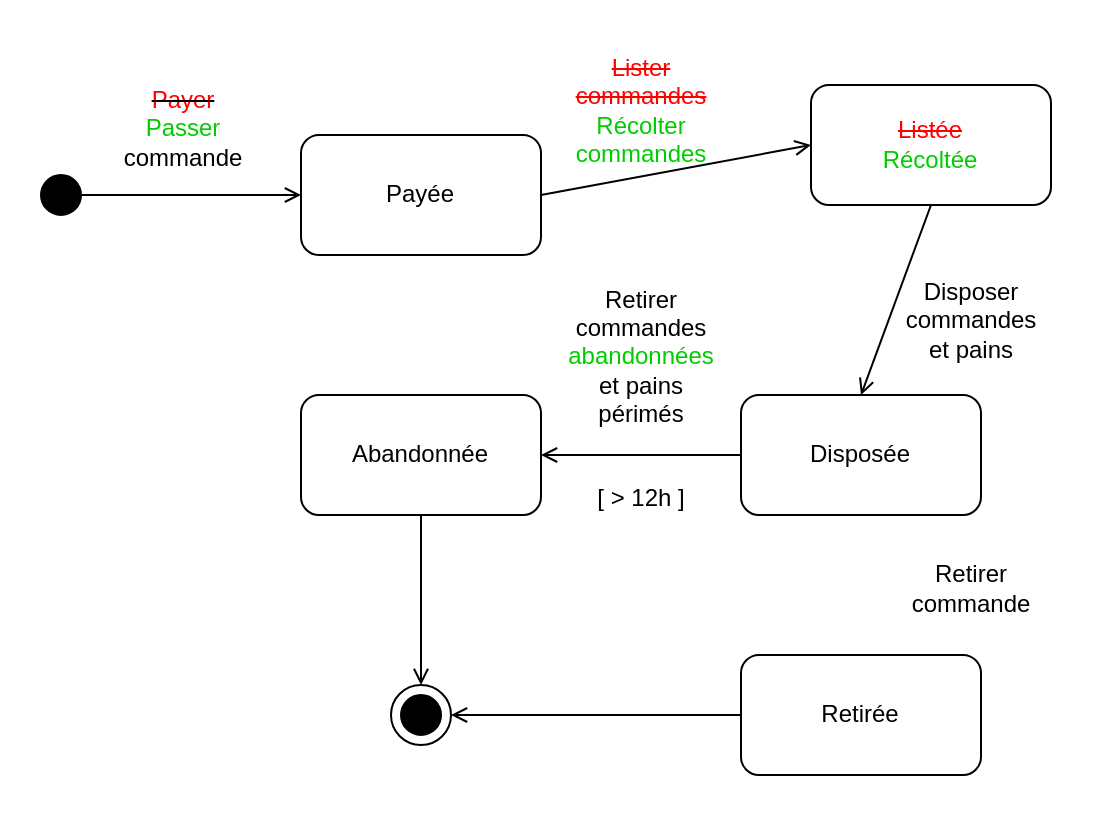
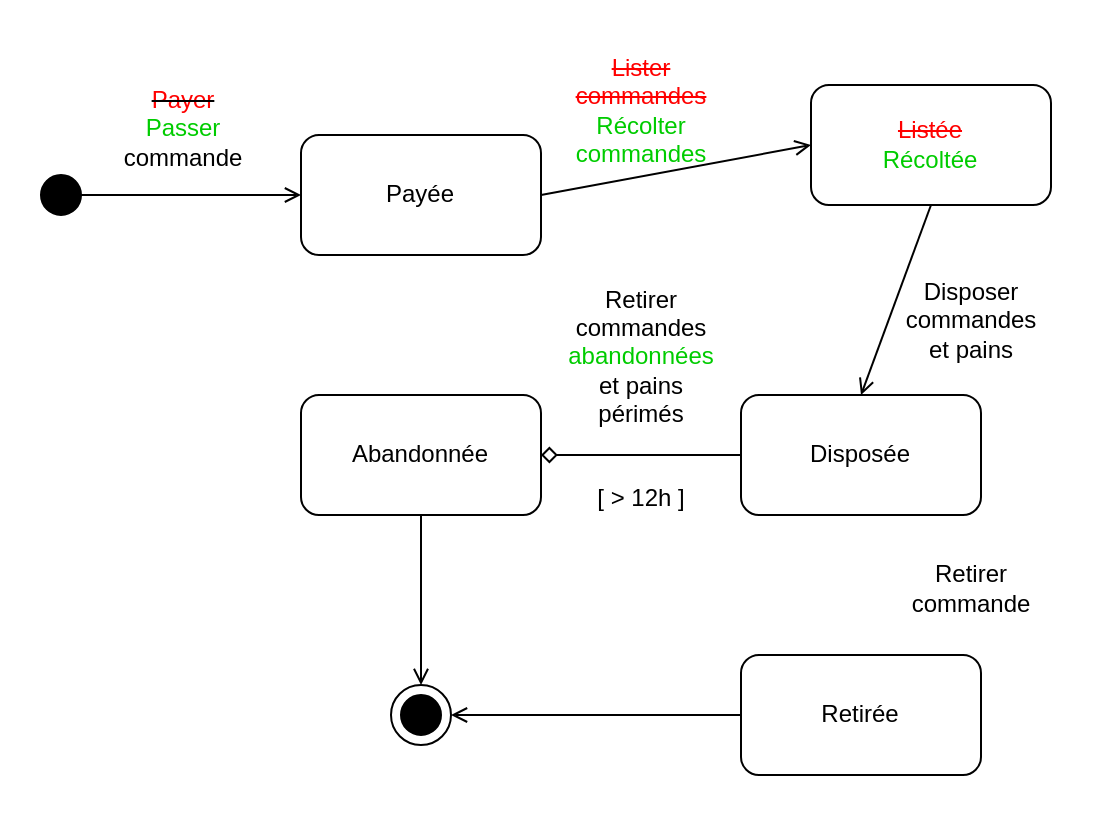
  <mxCell id="0" />
  <mxCell id="1" parent="0" />
  <mxCell id="2" value="Payée" style="rounded=1;whiteSpace=wrap;html=1;" vertex="1" parent="1"><mxGeometry x="150" y="67" width="120" height="60" as="geometry" /></mxCell>
  <mxCell id="3" value="&lt;font color=&quot;#ff0000&quot;&gt;&lt;strike&gt;Listée&lt;/strike&gt;&lt;/font&gt;&lt;br&gt;&lt;font color=&quot;#00cc00&quot;&gt;Récoltée&lt;/font&gt;" style="rounded=1;whiteSpace=wrap;html=1;" vertex="1" parent="1"><mxGeometry x="405" y="42" width="120" height="60" as="geometry" /></mxCell>
  <mxCell id="4" value="" style="ellipse;whiteSpace=wrap;html=1;aspect=fixed;fillColor=#000000;" vertex="1" parent="1"><mxGeometry x="20" y="87" width="20" height="20" as="geometry" /></mxCell>
  <mxCell id="5" value="" style="ellipse;whiteSpace=wrap;html=1;aspect=fixed;fillColor=#000000;" vertex="1" parent="1"><mxGeometry x="200" y="347" width="20" height="20" as="geometry" /></mxCell>
  <mxCell id="6" value="" style="ellipse;whiteSpace=wrap;html=1;aspect=fixed;fillColor=none;" vertex="1" parent="1"><mxGeometry x="195" y="342" width="30" height="30" as="geometry" /></mxCell>
  <mxCell id="7" value="" style="endArrow=open;html=1;rounded=0;endFill=0;exitX=1;exitY=0.5;exitDx=0;exitDy=0;entryX=0;entryY=0.5;entryDx=0;entryDy=0;" edge="1" parent="1" source="4" target="2"><mxGeometry width="50" height="50" relative="1" as="geometry"><mxPoint x="130" y="187" as="sourcePoint" /><mxPoint x="180" y="137" as="targetPoint" /></mxGeometry></mxCell>
  <mxCell id="8" value="" style="endArrow=open;html=1;rounded=0;endFill=0;entryX=0;entryY=0.5;entryDx=0;entryDy=0;exitX=1;exitY=0.5;exitDx=0;exitDy=0;" edge="1" parent="1" source="2" target="3"><mxGeometry width="50" height="50" relative="1" as="geometry"><mxPoint x="280" y="97" as="sourcePoint" /><mxPoint x="160" y="107" as="targetPoint" /></mxGeometry></mxCell>
  <mxCell id="9" value="Disposée" style="rounded=1;whiteSpace=wrap;html=1;" vertex="1" parent="1"><mxGeometry x="370" y="197" width="120" height="60" as="geometry" /></mxCell>
  <mxCell id="10" value="" style="endArrow=open;html=1;rounded=0;endFill=0;entryX=0.5;entryY=0;entryDx=0;entryDy=0;exitX=0.5;exitY=1;exitDx=0;exitDy=0;" edge="1" parent="1" source="3" target="9"><mxGeometry width="50" height="50" relative="1" as="geometry"><mxPoint x="280" y="107" as="sourcePoint" /><mxPoint x="380" y="107" as="targetPoint" /></mxGeometry></mxCell>
  <mxCell id="11" value="Abandonnée" style="rounded=1;whiteSpace=wrap;html=1;" vertex="1" parent="1"><mxGeometry x="150" y="197" width="120" height="60" as="geometry" /></mxCell>
  <mxCell id="12" value="Retirée" style="rounded=1;whiteSpace=wrap;html=1;" vertex="1" parent="1"><mxGeometry x="370" y="327" width="120" height="60" as="geometry" /></mxCell>
- <mxCell id="13" value="" style="endArrow=open;html=1;rounded=0;endFill=0;entryX=1;entryY=0.5;entryDx=0;entryDy=0;exitX=0;exitY=0.5;exitDx=0;exitDy=0;" edge="1" parent="1" source="9" target="11"><mxGeometry width="50" height="50" relative="1" as="geometry"><mxPoint x="310" y="197" as="sourcePoint" /><mxPoint x="440" y="337" as="targetPoint" /></mxGeometry></mxCell>
+ <mxCell id="13" value="" style="endArrow=diamond;html=1;rounded=0;endFill=0;entryX=1;entryY=0.5;entryDx=0;entryDy=0;exitX=0;exitY=0.5;exitDx=0;exitDy=0;" edge="1" parent="1" source="9" target="11"><mxGeometry width="50" height="50" relative="1" as="geometry"><mxPoint x="310" y="197" as="sourcePoint" /><mxPoint x="440" y="337" as="targetPoint" /></mxGeometry></mxCell>
  <mxCell id="14" value="&lt;strike&gt;&lt;font color=&quot;#ff0000&quot;&gt;Payer &lt;/font&gt;&lt;/strike&gt;&lt;br&gt;&lt;font color=&quot;#00cc00&quot;&gt;Passer&lt;/font&gt;&lt;br&gt;commande" style="text;html=1;align=center;verticalAlign=middle;resizable=0;points=[];autosize=1;strokeColor=none;fillColor=none;" vertex="1" parent="1"><mxGeometry x="51" y="34" width="80" height="60" as="geometry" /></mxCell>
  <mxCell id="15" value="" style="endArrow=open;html=1;rounded=0;endFill=0;entryX=1;entryY=0.5;entryDx=0;entryDy=0;exitX=0;exitY=0.5;exitDx=0;exitDy=0;" edge="1" parent="1" source="12" target="6"><mxGeometry width="50" height="50" relative="1" as="geometry"><mxPoint x="380" y="237" as="sourcePoint" /><mxPoint x="610" y="352" as="targetPoint" /></mxGeometry></mxCell>
  <mxCell id="16" value="" style="endArrow=open;html=1;rounded=0;endFill=0;entryX=0.5;entryY=0;entryDx=0;entryDy=0;exitX=0.5;exitY=1;exitDx=0;exitDy=0;" edge="1" parent="1" source="11" target="6"><mxGeometry width="50" height="50" relative="1" as="geometry"><mxPoint x="500" y="367" as="sourcePoint" /><mxPoint x="620" y="362" as="targetPoint" /></mxGeometry></mxCell>
  <mxCell id="17" value="&lt;font color=&quot;#ff0000&quot;&gt;&lt;strike&gt;Lister&lt;br&gt;commandes&lt;/strike&gt;&lt;/font&gt;&lt;br&gt;&lt;font color=&quot;#00cc00&quot;&gt;Récolter&lt;br&gt;commandes&lt;/font&gt;" style="text;html=1;align=center;verticalAlign=middle;resizable=0;points=[];autosize=1;strokeColor=none;fillColor=none;" vertex="1" parent="1"><mxGeometry x="275" y="20" width="90" height="70" as="geometry" /></mxCell>
  <mxCell id="18" value="Disposer&lt;br&gt;commandes&lt;br&gt;et pains" style="text;html=1;align=center;verticalAlign=middle;resizable=0;points=[];autosize=1;strokeColor=none;fillColor=none;" vertex="1" parent="1"><mxGeometry x="440" y="130" width="90" height="60" as="geometry" /></mxCell>
  <mxCell id="19" value="Retirer&lt;br&gt;commandes&lt;br&gt;&lt;font color=&quot;#00cc00&quot;&gt;abandonnées&lt;/font&gt;&lt;br&gt;et pains&lt;br&gt;périmés" style="text;html=1;align=center;verticalAlign=middle;resizable=0;points=[];autosize=1;strokeColor=none;fillColor=none;" vertex="1" parent="1"><mxGeometry x="270" y="133" width="100" height="90" as="geometry" /></mxCell>
  <mxCell id="20" value="[ &amp;gt; 12h ]" style="text;html=1;align=center;verticalAlign=middle;resizable=0;points=[];autosize=1;strokeColor=none;fillColor=none;" vertex="1" parent="1"><mxGeometry x="285" y="234" width="70" height="30" as="geometry" /></mxCell>
  <mxCell id="21" value="Retirer&lt;br&gt;commande" style="text;html=1;align=center;verticalAlign=middle;resizable=0;points=[];autosize=1;strokeColor=none;fillColor=none;" vertex="1" parent="1"><mxGeometry x="445" y="274" width="80" height="40" as="geometry" /></mxCell>
